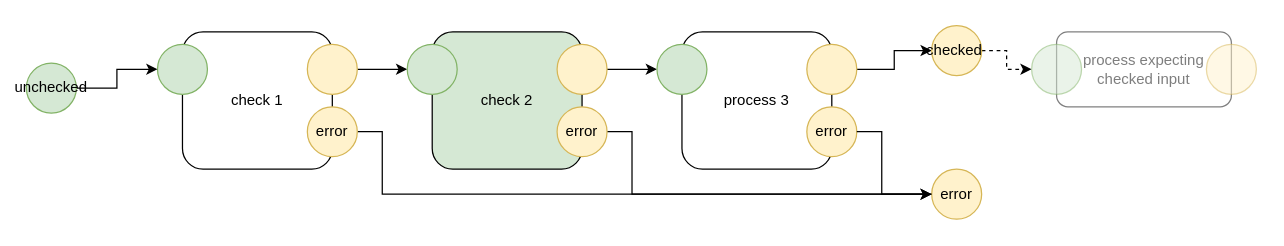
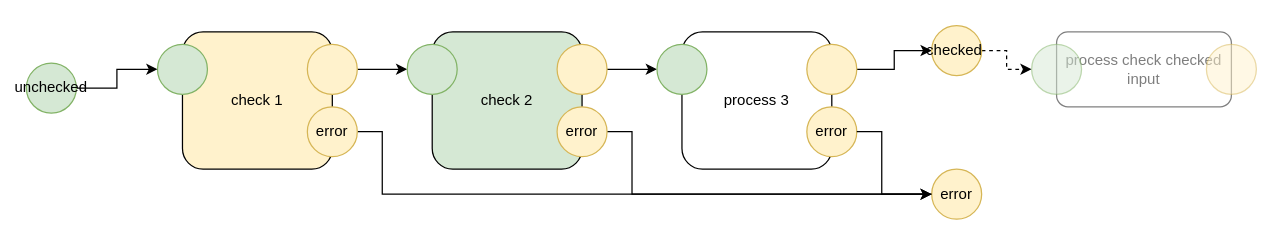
  <mxCell id="0" />
  <mxCell id="1" parent="0" />
- <mxCell id="2" value="check 1" style="rounded=1;whiteSpace=wrap;html=1;" vertex="1" parent="1"><mxGeometry x="145" y="25" width="120" height="110" as="geometry" /></mxCell>
+ <mxCell id="2" value="check 1" style="rounded=1;whiteSpace=wrap;html=1;fillColor=#fff2cc;" vertex="1" parent="1"><mxGeometry x="145" y="25" width="120" height="110" as="geometry" /></mxCell>
  <mxCell id="3" value="" style="ellipse;whiteSpace=wrap;html=1;aspect=fixed;fillColor=#d5e8d4;strokeColor=#82b366;" vertex="1" parent="1"><mxGeometry x="125" y="35" width="40" height="40" as="geometry" /></mxCell>
  <mxCell id="4" style="edgeStyle=orthogonalEdgeStyle;rounded=0;orthogonalLoop=1;jettySize=auto;html=1;exitX=1;exitY=0.5;exitDx=0;exitDy=0;" edge="1" parent="1" source="5" target="7"><mxGeometry relative="1" as="geometry" /></mxCell>
  <mxCell id="5" value="" style="ellipse;whiteSpace=wrap;html=1;aspect=fixed;fillColor=#fff2cc;strokeColor=#d6b656;" vertex="1" parent="1"><mxGeometry x="245" y="35" width="40" height="40" as="geometry" /></mxCell>
  <mxCell id="6" value="check 2" style="rounded=1;whiteSpace=wrap;html=1;fillColor=#d5e8d4;" vertex="1" parent="1"><mxGeometry x="345" y="25" width="120" height="110" as="geometry" /></mxCell>
  <mxCell id="7" value="" style="ellipse;whiteSpace=wrap;html=1;aspect=fixed;fillColor=#d5e8d4;strokeColor=#82b366;" vertex="1" parent="1"><mxGeometry x="325" y="35" width="40" height="40" as="geometry" /></mxCell>
  <mxCell id="8" style="edgeStyle=orthogonalEdgeStyle;rounded=0;orthogonalLoop=1;jettySize=auto;html=1;exitX=1;exitY=0.5;exitDx=0;exitDy=0;entryX=0;entryY=0.5;entryDx=0;entryDy=0;" edge="1" parent="1" source="9" target="11"><mxGeometry relative="1" as="geometry" /></mxCell>
  <mxCell id="9" value="" style="ellipse;whiteSpace=wrap;html=1;aspect=fixed;fillColor=#fff2cc;strokeColor=#d6b656;" vertex="1" parent="1"><mxGeometry x="445" y="35" width="40" height="40" as="geometry" /></mxCell>
  <mxCell id="10" value="process 3" style="rounded=1;whiteSpace=wrap;html=1;" vertex="1" parent="1"><mxGeometry x="545" y="25" width="120" height="110" as="geometry" /></mxCell>
  <mxCell id="11" value="" style="ellipse;whiteSpace=wrap;html=1;aspect=fixed;fillColor=#d5e8d4;strokeColor=#82b366;" vertex="1" parent="1"><mxGeometry x="525" y="35" width="40" height="40" as="geometry" /></mxCell>
  <mxCell id="12" style="edgeStyle=orthogonalEdgeStyle;rounded=0;orthogonalLoop=1;jettySize=auto;html=1;exitX=1;exitY=0.5;exitDx=0;exitDy=0;entryX=0;entryY=0.5;entryDx=0;entryDy=0;" edge="1" parent="1" source="13" target="17"><mxGeometry relative="1" as="geometry" /></mxCell>
  <mxCell id="13" value="" style="ellipse;whiteSpace=wrap;html=1;aspect=fixed;fillColor=#fff2cc;strokeColor=#d6b656;" vertex="1" parent="1"><mxGeometry x="645" y="35" width="40" height="40" as="geometry" /></mxCell>
  <mxCell id="14" style="edgeStyle=orthogonalEdgeStyle;rounded=0;orthogonalLoop=1;jettySize=auto;html=1;exitX=1;exitY=0.5;exitDx=0;exitDy=0;entryX=0;entryY=0.5;entryDx=0;entryDy=0;" edge="1" parent="1" source="15" target="3"><mxGeometry relative="1" as="geometry" /></mxCell>
  <mxCell id="15" value="unchecked" style="ellipse;whiteSpace=wrap;html=1;aspect=fixed;fillColor=#d5e8d4;strokeColor=#82b366;" vertex="1" parent="1"><mxGeometry x="20" y="50" width="40" height="40" as="geometry" /></mxCell>
  <mxCell id="16" style="edgeStyle=orthogonalEdgeStyle;rounded=0;orthogonalLoop=1;jettySize=auto;html=1;exitX=1;exitY=0.5;exitDx=0;exitDy=0;entryX=0;entryY=0.5;entryDx=0;entryDy=0;textOpacity=50;dashed=1;" edge="1" parent="1" source="17" target="19"><mxGeometry relative="1" as="geometry"><mxPoint x="785" y="125" as="sourcePoint" /></mxGeometry></mxCell>
  <mxCell id="17" value="checked&amp;nbsp;" style="ellipse;whiteSpace=wrap;html=1;aspect=fixed;fillColor=#fff2cc;strokeColor=#d6b656;" vertex="1" parent="1"><mxGeometry x="745" y="20" width="40" height="40" as="geometry" /></mxCell>
- <mxCell id="18" value="process expecting checked input" style="rounded=1;whiteSpace=wrap;html=1;opacity=50;textOpacity=50;" vertex="1" parent="1"><mxGeometry x="845" y="25" width="140" height="60" as="geometry" /></mxCell>
+ <mxCell id="18" value="process check checked input" style="rounded=1;whiteSpace=wrap;html=1;opacity=50;textOpacity=50;" vertex="1" parent="1"><mxGeometry x="845" y="25" width="140" height="60" as="geometry" /></mxCell>
  <mxCell id="19" value="" style="ellipse;whiteSpace=wrap;html=1;aspect=fixed;fillColor=#d5e8d4;strokeColor=#82b366;opacity=50;textOpacity=50;" vertex="1" parent="1"><mxGeometry x="825" y="35" width="40" height="40" as="geometry" /></mxCell>
  <mxCell id="20" value="" style="ellipse;whiteSpace=wrap;html=1;aspect=fixed;fillColor=#fff2cc;strokeColor=#d6b656;opacity=50;textOpacity=50;" vertex="1" parent="1"><mxGeometry x="965" y="35" width="40" height="40" as="geometry" /></mxCell>
  <mxCell id="21" value="error" style="ellipse;whiteSpace=wrap;html=1;aspect=fixed;fillColor=#fff2cc;strokeColor=#d6b656;" vertex="1" parent="1"><mxGeometry x="645" y="85" width="40" height="40" as="geometry" /></mxCell>
  <mxCell id="22" style="edgeStyle=orthogonalEdgeStyle;rounded=0;orthogonalLoop=1;jettySize=auto;html=1;exitX=1;exitY=0.5;exitDx=0;exitDy=0;entryX=0;entryY=0.5;entryDx=0;entryDy=0;" edge="1" parent="1" source="23" target="26"><mxGeometry relative="1" as="geometry"><Array as="points"><mxPoint x="505" y="105" /><mxPoint x="505" y="155" /></Array></mxGeometry></mxCell>
  <mxCell id="23" value="error" style="ellipse;whiteSpace=wrap;html=1;aspect=fixed;fillColor=#fff2cc;strokeColor=#d6b656;" vertex="1" parent="1"><mxGeometry x="445" y="85" width="40" height="40" as="geometry" /></mxCell>
  <mxCell id="24" style="edgeStyle=orthogonalEdgeStyle;rounded=0;orthogonalLoop=1;jettySize=auto;html=1;exitX=1;exitY=0.5;exitDx=0;exitDy=0;entryX=0;entryY=0.5;entryDx=0;entryDy=0;" edge="1" parent="1" source="25" target="26"><mxGeometry relative="1" as="geometry"><mxPoint x="828" y="195" as="targetPoint" /><Array as="points"><mxPoint x="305" y="105" /><mxPoint x="305" y="155" /></Array></mxGeometry></mxCell>
  <mxCell id="25" value="error" style="ellipse;whiteSpace=wrap;html=1;aspect=fixed;fillColor=#fff2cc;strokeColor=#d6b656;" vertex="1" parent="1"><mxGeometry x="245" y="85" width="40" height="40" as="geometry" /></mxCell>
  <mxCell id="26" value="error" style="ellipse;whiteSpace=wrap;html=1;aspect=fixed;fillColor=#fff2cc;strokeColor=#d6b656;" vertex="1" parent="1"><mxGeometry x="745" y="135" width="40" height="40" as="geometry" /></mxCell>
  <mxCell id="27" value="" style="edgeStyle=orthogonalEdgeStyle;rounded=0;orthogonalLoop=1;jettySize=auto;html=1;exitX=1;exitY=0.5;exitDx=0;exitDy=0;endArrow=none;entryX=0;entryY=0.5;entryDx=0;entryDy=0;" edge="1" parent="1" source="21" target="26"><mxGeometry relative="1" as="geometry"><mxPoint x="685" y="105" as="sourcePoint" /><mxPoint x="858" y="155" as="targetPoint" /><Array as="points"><mxPoint x="705" y="105" /><mxPoint x="705" y="155" /></Array></mxGeometry></mxCell>
